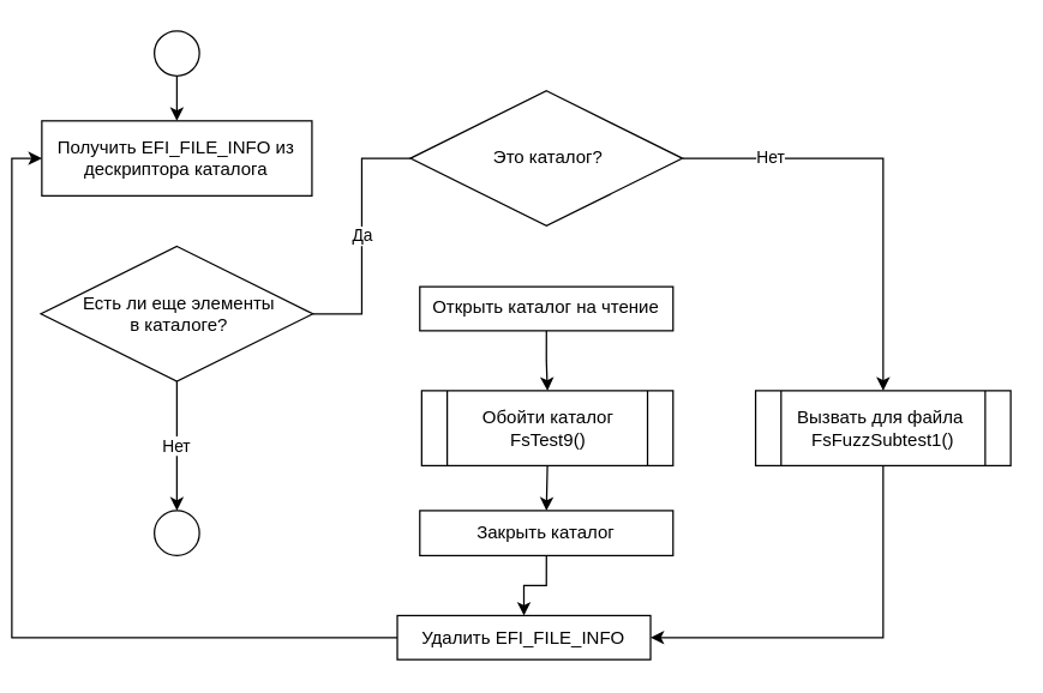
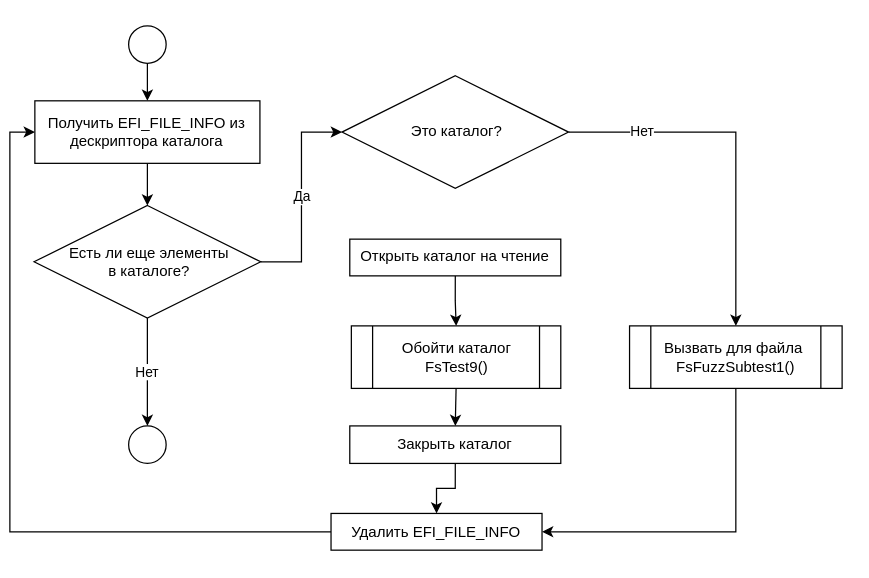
  <mxCell id="0" />
  <mxCell id="1" parent="0" />
  <mxCell id="2" style="edgeStyle=orthogonalEdgeStyle;rounded=0;orthogonalLoop=1;jettySize=auto;html=1;exitX=0.5;exitY=1;exitDx=0;exitDy=0;entryX=0.5;entryY=0;entryDx=0;entryDy=0;" edge="1" parent="1" source="3" target="5"><mxGeometry relative="1" as="geometry" /></mxCell>
  <mxCell id="3" value="" style="ellipse;whiteSpace=wrap;html=1;aspect=fixed;" vertex="1" parent="1"><mxGeometry x="96.38" y="20" width="30" height="30" as="geometry" /></mxCell>
+ <mxCell id="4" style="edgeStyle=orthogonalEdgeStyle;rounded=0;orthogonalLoop=1;jettySize=auto;html=1;exitX=0.5;exitY=1;exitDx=0;exitDy=0;entryX=0.5;entryY=0;entryDx=0;entryDy=0;" edge="1" parent="1" source="5" target="8"><mxGeometry relative="1" as="geometry" /></mxCell>
  <mxCell id="5" value="Получить EFI_FILE_INFO из дескриптора каталога" style="rounded=0;whiteSpace=wrap;html=1;" vertex="1" parent="1"><mxGeometry x="21.38" y="80" width="180" height="50" as="geometry" /></mxCell>
  <mxCell id="6" value="Нет" style="edgeStyle=orthogonalEdgeStyle;rounded=0;orthogonalLoop=1;jettySize=auto;html=1;exitX=0.5;exitY=1;exitDx=0;exitDy=0;entryX=0.5;entryY=0;entryDx=0;entryDy=0;" edge="1" parent="1" source="8" target="21"><mxGeometry relative="1" as="geometry" /></mxCell>
- <mxCell id="7" value="Да" style="edgeStyle=orthogonalEdgeStyle;rounded=0;orthogonalLoop=1;jettySize=auto;html=1;exitX=1;exitY=0.5;exitDx=0;exitDy=0;entryX=0;entryY=0.5;entryDx=0;entryDy=0;endArrow=none;" edge="1" parent="1" source="8" target="10"><mxGeometry relative="1" as="geometry" /></mxCell>
+ <mxCell id="7" value="Да" style="edgeStyle=orthogonalEdgeStyle;rounded=0;orthogonalLoop=1;jettySize=auto;html=1;exitX=1;exitY=0.5;exitDx=0;exitDy=0;entryX=0;entryY=0.5;entryDx=0;entryDy=0;" edge="1" parent="1" source="8" target="10"><mxGeometry relative="1" as="geometry" /></mxCell>
  <mxCell id="8" value="Есть ли еще элементы в каталоге?" style="rhombus;whiteSpace=wrap;html=1;spacingLeft=23;spacingRight=20;" vertex="1" parent="1"><mxGeometry x="20.76" y="163.75" width="181.25" height="90" as="geometry" /></mxCell>
  <mxCell id="9" value="Нет" style="edgeStyle=orthogonalEdgeStyle;rounded=0;orthogonalLoop=1;jettySize=auto;html=1;exitX=1;exitY=0.5;exitDx=0;exitDy=0;entryX=0.5;entryY=0;entryDx=0;entryDy=0;" edge="1" parent="1" source="10" target="12"><mxGeometry x="-0.593" relative="1" as="geometry"><mxPoint as="offset" /></mxGeometry></mxCell>
  <mxCell id="10" value="Это каталог?" style="rhombus;whiteSpace=wrap;html=1;spacingLeft=23;spacingRight=20;" vertex="1" parent="1"><mxGeometry x="267" y="60" width="181.25" height="90" as="geometry" /></mxCell>
  <mxCell id="11" style="edgeStyle=orthogonalEdgeStyle;rounded=0;orthogonalLoop=1;jettySize=auto;html=1;exitX=0.5;exitY=1;exitDx=0;exitDy=0;entryX=1;entryY=0.5;entryDx=0;entryDy=0;" edge="1" parent="1" source="12" target="20"><mxGeometry relative="1" as="geometry" /></mxCell>
  <mxCell id="12" value="&lt;div&gt;&lt;span style=&quot;background-color: transparent; color: light-dark(rgb(0, 0, 0), rgb(255, 255, 255));&quot;&gt;Вызвать для файла&amp;nbsp;&lt;br&gt;FsFuzzSubtest1()&lt;/span&gt;&lt;/div&gt;" style="shape=process;whiteSpace=wrap;html=1;backgroundOutline=1;" vertex="1" parent="1"><mxGeometry x="497" y="260" width="170" height="50" as="geometry" /></mxCell>
  <mxCell id="13" style="edgeStyle=orthogonalEdgeStyle;rounded=0;orthogonalLoop=1;jettySize=auto;html=1;exitX=0.5;exitY=1;exitDx=0;exitDy=0;" edge="1" parent="1" source="14" target="16"><mxGeometry relative="1" as="geometry" /></mxCell>
  <mxCell id="14" value="Открыть каталог на чтение" style="rounded=0;whiteSpace=wrap;html=1;" vertex="1" parent="1"><mxGeometry x="273.25" y="190.63" width="168.75" height="29.37" as="geometry" /></mxCell>
  <mxCell id="15" style="edgeStyle=orthogonalEdgeStyle;rounded=0;orthogonalLoop=1;jettySize=auto;html=1;exitX=0.5;exitY=1;exitDx=0;exitDy=0;entryX=0.5;entryY=0;entryDx=0;entryDy=0;" edge="1" parent="1" source="16" target="18"><mxGeometry relative="1" as="geometry" /></mxCell>
  <mxCell id="16" value="Обойти каталог&lt;br&gt;FsTest9()" style="shape=process;whiteSpace=wrap;html=1;backgroundOutline=1;" vertex="1" parent="1"><mxGeometry x="274.5" y="260" width="167.5" height="50" as="geometry" /></mxCell>
  <mxCell id="17" style="edgeStyle=orthogonalEdgeStyle;rounded=0;orthogonalLoop=1;jettySize=auto;html=1;exitX=0.5;exitY=1;exitDx=0;exitDy=0;entryX=0.5;entryY=0;entryDx=0;entryDy=0;" edge="1" parent="1" source="18" target="20"><mxGeometry relative="1" as="geometry" /></mxCell>
  <mxCell id="18" value="Закрыть каталог" style="rounded=0;whiteSpace=wrap;html=1;" vertex="1" parent="1"><mxGeometry x="273.25" y="340" width="168.75" height="30" as="geometry" /></mxCell>
  <mxCell id="19" style="edgeStyle=orthogonalEdgeStyle;rounded=0;orthogonalLoop=1;jettySize=auto;html=1;exitX=0;exitY=0.5;exitDx=0;exitDy=0;entryX=0;entryY=0.5;entryDx=0;entryDy=0;" edge="1" parent="1" source="20" target="5"><mxGeometry relative="1" as="geometry" /></mxCell>
  <mxCell id="20" value="Удалить EFI_FILE_INFO" style="rounded=0;whiteSpace=wrap;html=1;" vertex="1" parent="1"><mxGeometry x="258.25" y="410" width="168.75" height="29.37" as="geometry" /></mxCell>
  <mxCell id="21" value="" style="ellipse;whiteSpace=wrap;html=1;aspect=fixed;" vertex="1" parent="1"><mxGeometry x="96.38" y="340" width="30" height="30" as="geometry" /></mxCell>
